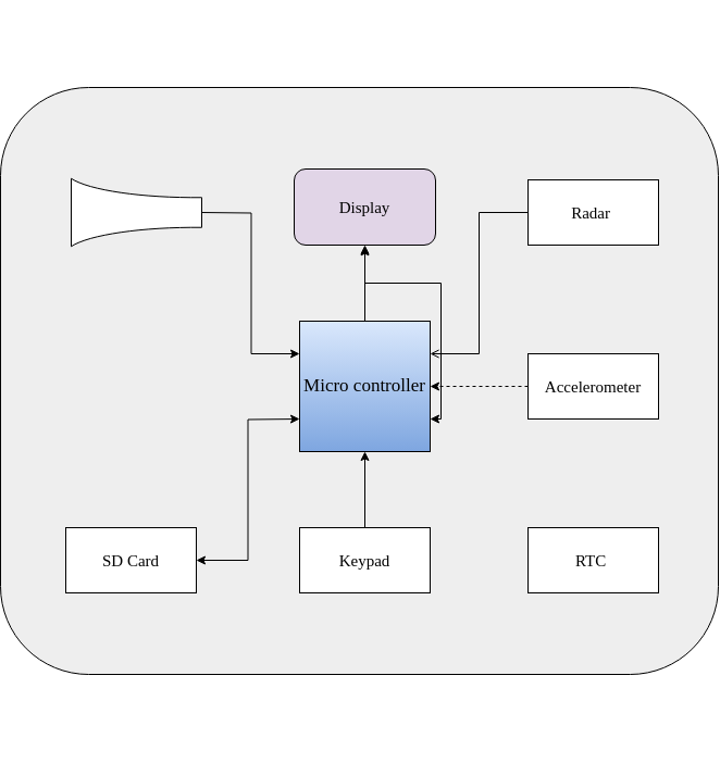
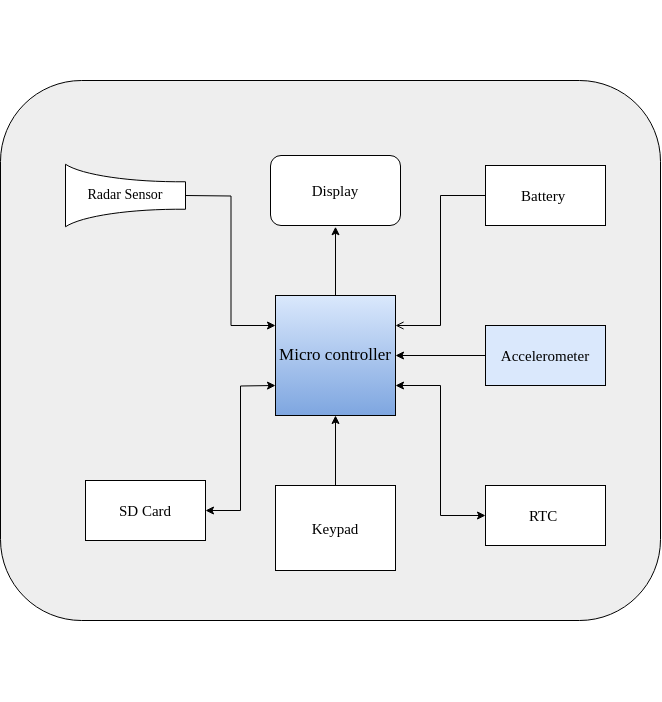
  <mxCell id="0" />
  <mxCell id="1" parent="0" />
  <mxCell id="2" value="" style="rounded=1;whiteSpace=wrap;html=1;rotation=90;fillColor=#eeeeee;strokeColor=#000000;" vertex="1" parent="1"><mxGeometry x="20" y="20" width="540" height="660" as="geometry" /></mxCell>
  <mxCell id="3" value="&lt;font face=&quot;Times New Roman&quot; style=&quot;font-size: 17px;&quot;&gt;Micro controller&lt;/font&gt;" style="whiteSpace=wrap;html=1;aspect=fixed;fillColor=#dae8fc;strokeColor=#000000;gradientColor=#7ea6e0;strokeWidth=1;" vertex="1" parent="1"><mxGeometry x="235" y="295" width="120" height="120" as="geometry" /></mxCell>
  <mxCell id="4" value="" style="edgeStyle=orthogonalEdgeStyle;rounded=0;orthogonalLoop=1;jettySize=auto;html=1;fontFamily=Times New Roman;fontSize=15;" edge="1" parent="1" source="5" target="3"><mxGeometry relative="1" as="geometry" /></mxCell>
- <mxCell id="5" value="&lt;font style=&quot;font-size: 15px;&quot; face=&quot;Times New Roman&quot;&gt;Keypad&lt;/font&gt;" style="rounded=0;whiteSpace=wrap;html=1;" vertex="1" parent="1"><mxGeometry x="235" y="485" width="120" height="60" as="geometry" /></mxCell>
- <mxCell id="6" value="&lt;font face=&quot;Times New Roman&quot;&gt;&lt;span style=&quot;font-size: 15px;&quot;&gt;Radar&amp;nbsp;&lt;/span&gt;&lt;/font&gt;" style="rounded=0;whiteSpace=wrap;html=1;" vertex="1" parent="1"><mxGeometry x="445" y="165" width="120" height="60" as="geometry" /></mxCell>
- <mxCell id="7" value="" style="edgeStyle=orthogonalEdgeStyle;rounded=0;orthogonalLoop=1;jettySize=auto;html=1;fontFamily=Times New Roman;fontSize=15;dashed=1;" edge="1" parent="1" source="8" target="3"><mxGeometry relative="1" as="geometry" /></mxCell>
- <mxCell id="8" value="&lt;font style=&quot;font-size: 15px;&quot; face=&quot;Times New Roman&quot;&gt;Accelerometer&lt;/font&gt;" style="rounded=0;whiteSpace=wrap;html=1;" vertex="1" parent="1"><mxGeometry x="445" y="325" width="120" height="60" as="geometry" /></mxCell>
+ <mxCell id="5" value="&lt;font style=&quot;font-size: 15px;&quot; face=&quot;Times New Roman&quot;&gt;Keypad&lt;/font&gt;" style="rounded=0;whiteSpace=wrap;html=1;" vertex="1" parent="1"><mxGeometry x="235" y="485" width="120" height="85" as="geometry" /></mxCell>
+ <mxCell id="6" value="&lt;font face=&quot;Times New Roman&quot;&gt;&lt;span style=&quot;font-size: 15px;&quot;&gt;Battery&amp;nbsp;&lt;/span&gt;&lt;/font&gt;" style="rounded=0;whiteSpace=wrap;html=1;" vertex="1" parent="1"><mxGeometry x="445" y="165" width="120" height="60" as="geometry" /></mxCell>
+ <mxCell id="7" value="" style="edgeStyle=orthogonalEdgeStyle;rounded=0;orthogonalLoop=1;jettySize=auto;html=1;fontFamily=Times New Roman;fontSize=15;" edge="1" parent="1" source="8" target="3"><mxGeometry relative="1" as="geometry" /></mxCell>
+ <mxCell id="8" value="&lt;font style=&quot;font-size: 15px;&quot; face=&quot;Times New Roman&quot;&gt;Accelerometer&lt;/font&gt;" style="rounded=0;whiteSpace=wrap;html=1;fillColor=#dae8fc;" vertex="1" parent="1"><mxGeometry x="445" y="325" width="120" height="60" as="geometry" /></mxCell>
  <mxCell id="9" value="&lt;font style=&quot;font-size: 15px;&quot; face=&quot;Times New Roman&quot;&gt;RTC&amp;nbsp;&lt;/font&gt;" style="rounded=0;whiteSpace=wrap;html=1;" vertex="1" parent="1"><mxGeometry x="445" y="485" width="120" height="60" as="geometry" /></mxCell>
- <mxCell id="10" value="" style="endArrow=classic;startArrow=classic;html=1;rounded=0;exitX=1;exitY=0.75;exitDx=0;exitDy=0;edgeStyle=orthogonalEdgeStyle;" edge="1" parent="1" source="3" target="13"><mxGeometry width="50" height="50" relative="1" as="geometry"><mxPoint x="385" y="545" as="sourcePoint" /><mxPoint x="435" y="495" as="targetPoint" /></mxGeometry></mxCell>
+ <mxCell id="10" value="" style="endArrow=classic;startArrow=classic;html=1;rounded=0;exitX=1;exitY=0.75;exitDx=0;exitDy=0;entryX=0;entryY=0.5;entryDx=0;entryDy=0;edgeStyle=orthogonalEdgeStyle;" edge="1" parent="1" source="3" target="9"><mxGeometry width="50" height="50" relative="1" as="geometry"><mxPoint x="385" y="545" as="sourcePoint" /><mxPoint x="435" y="495" as="targetPoint" /></mxGeometry></mxCell>
  <mxCell id="11" value="" style="verticalLabelPosition=bottom;align=center;outlineConnect=0;dashed=0;html=1;verticalAlign=top;shape=mxgraph.pid.flow_sensors.flow_nozzle;" vertex="1" parent="1"><mxGeometry x="25" y="163.75" width="120" height="62.5" as="geometry" /></mxCell>
- <mxCell id="13" value="&lt;font style=&quot;font-size: 15px;&quot; face=&quot;Times New Roman&quot;&gt;Display&lt;/font&gt;" style="rounded=1;whiteSpace=wrap;html=1;fillColor=#e1d5e7;" vertex="1" parent="1"><mxGeometry x="230" y="155" width="130" height="70" as="geometry" /></mxCell>
- <mxCell id="14" value="&lt;font style=&quot;font-size: 15px;&quot; face=&quot;Times New Roman&quot;&gt;SD Card&lt;/font&gt;" style="rounded=0;whiteSpace=wrap;html=1;" vertex="1" parent="1"><mxGeometry x="20" y="485" width="120" height="60" as="geometry" /></mxCell>
+ <mxCell id="12" value="&lt;font style=&quot;font-size: 14px;&quot; face=&quot;Times New Roman&quot;&gt;Radar Sensor&lt;/font&gt;" style="text;html=1;strokeColor=none;fillColor=none;align=center;verticalAlign=middle;whiteSpace=wrap;rounded=0;" vertex="1" parent="1"><mxGeometry x="45" y="180" width="80" height="30" as="geometry" /></mxCell>
+ <mxCell id="13" value="&lt;font style=&quot;font-size: 15px;&quot; face=&quot;Times New Roman&quot;&gt;Display&lt;/font&gt;" style="rounded=1;whiteSpace=wrap;html=1;" vertex="1" parent="1"><mxGeometry x="230" y="155" width="130" height="70" as="geometry" /></mxCell>
+ <mxCell id="14" value="&lt;font style=&quot;font-size: 15px;&quot; face=&quot;Times New Roman&quot;&gt;SD Card&lt;/font&gt;" style="rounded=0;whiteSpace=wrap;html=1;" vertex="1" parent="1"><mxGeometry x="45" y="480" width="120" height="60" as="geometry" /></mxCell>
  <mxCell id="15" value="" style="endArrow=classic;startArrow=classic;html=1;rounded=0;exitX=1;exitY=0.5;exitDx=0;exitDy=0;edgeStyle=orthogonalEdgeStyle;entryX=1;entryY=0.5;entryDx=0;entryDy=0;" edge="1" parent="1" target="14"><mxGeometry width="50" height="50" relative="1" as="geometry"><mxPoint x="235" y="385" as="sourcePoint" /><mxPoint x="185" y="435" as="targetPoint" /></mxGeometry></mxCell>
  <mxCell id="16" value="" style="endArrow=classic;html=1;rounded=0;fontFamily=Times New Roman;fontSize=15;" edge="1" parent="1" source="3"><mxGeometry width="50" height="50" relative="1" as="geometry"><mxPoint x="245" y="276.25" as="sourcePoint" /><mxPoint x="295" y="226.25" as="targetPoint" /></mxGeometry></mxCell>
  <mxCell id="17" value="" style="endArrow=open;html=1;rounded=0;fontFamily=Times New Roman;fontSize=15;entryX=1;entryY=0.25;entryDx=0;entryDy=0;exitX=0;exitY=0.5;exitDx=0;exitDy=0;edgeStyle=orthogonalEdgeStyle;" edge="1" parent="1" source="6" target="3"><mxGeometry width="50" height="50" relative="1" as="geometry"><mxPoint x="425" y="245" as="sourcePoint" /><mxPoint x="375" y="295" as="targetPoint" /></mxGeometry></mxCell>
  <mxCell id="18" value="" style="endArrow=classic;html=1;rounded=0;fontFamily=Times New Roman;fontSize=15;entryX=0;entryY=0.25;entryDx=0;entryDy=0;edgeStyle=orthogonalEdgeStyle;" edge="1" parent="1" target="3"><mxGeometry width="50" height="50" relative="1" as="geometry"><mxPoint x="145" y="195" as="sourcePoint" /><mxPoint x="195" y="145" as="targetPoint" /></mxGeometry></mxCell>
